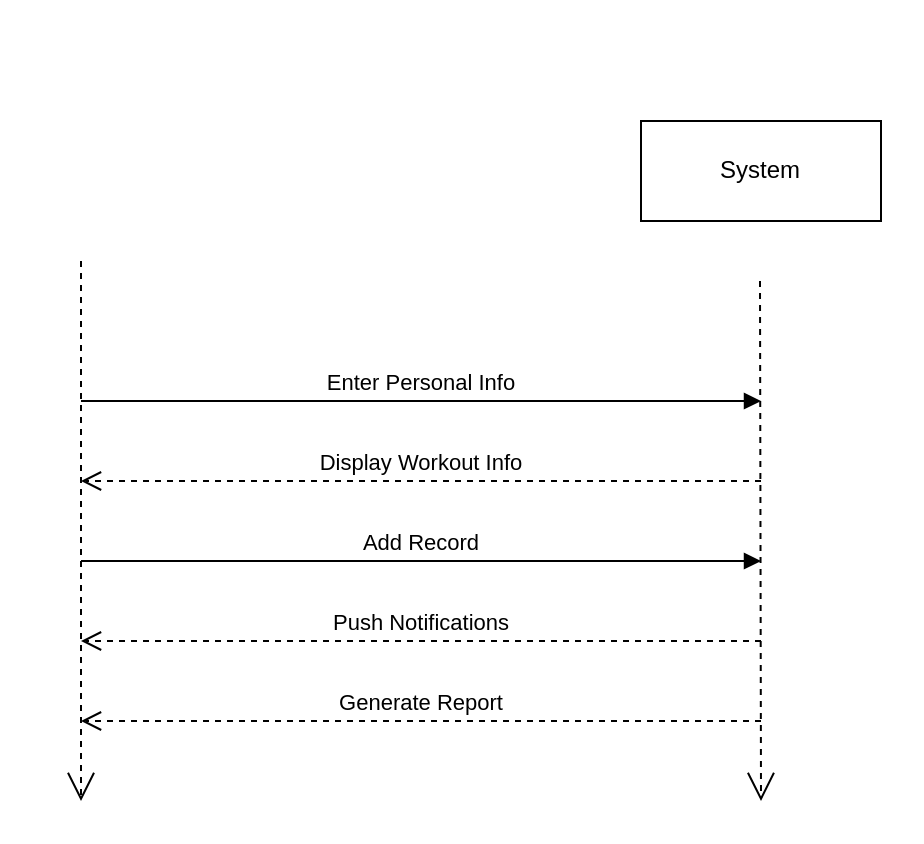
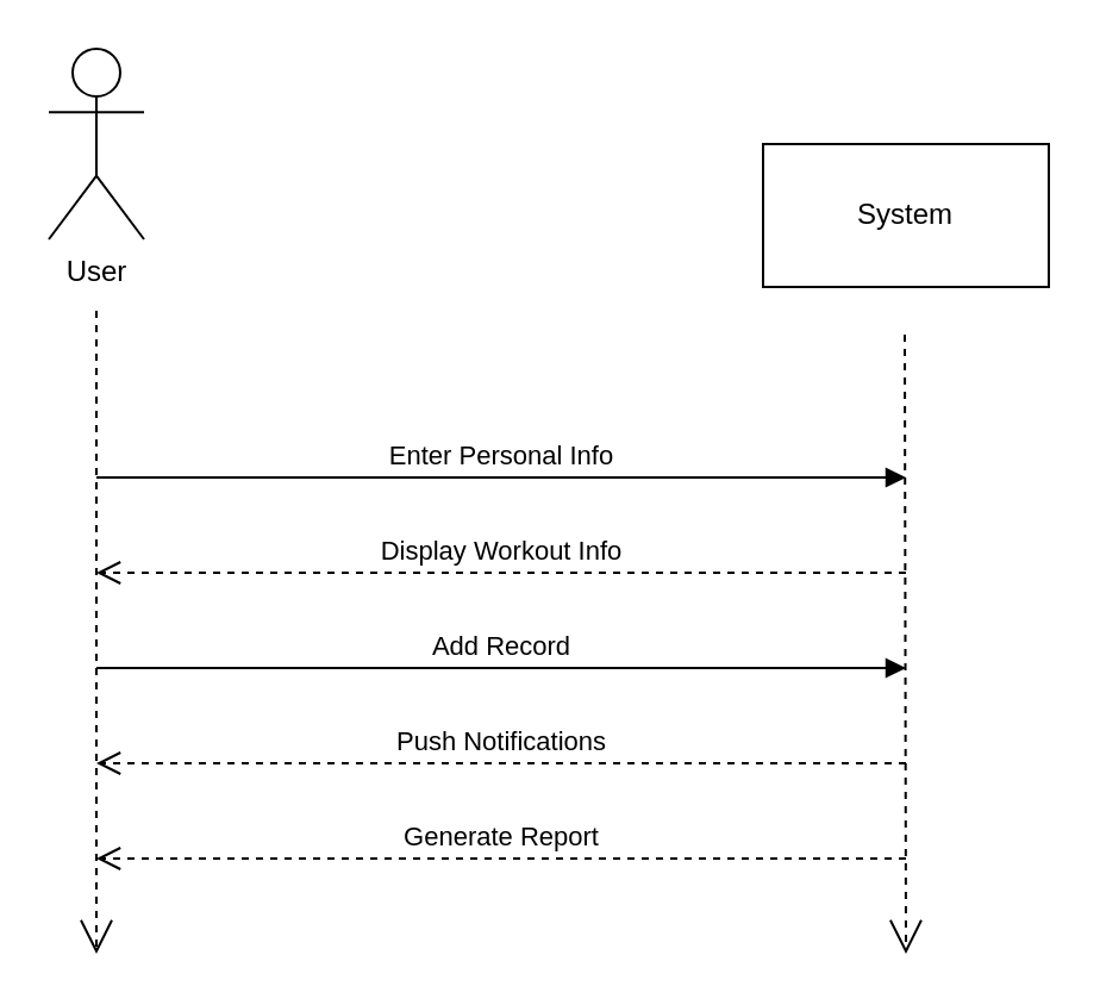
  <mxCell id="0" />
  <mxCell id="1" parent="0" />
- <mxCell id="3" value="System" style="rounded=0;whiteSpace=wrap;html=1;" vertex="1" parent="1"><mxGeometry x="320" y="60" width="120" height="50" as="geometry" /></mxCell>
+ <mxCell id="2" value="User" style="shape=umlActor;verticalLabelPosition=bottom;verticalAlign=top;html=1;outlineConnect=0;" vertex="1" parent="1"><mxGeometry x="20" y="20" width="40" height="80" as="geometry" /></mxCell>
+ <mxCell id="3" value="System" style="rounded=0;whiteSpace=wrap;html=1;" vertex="1" parent="1"><mxGeometry x="320" y="60" width="120" height="60" as="geometry" /></mxCell>
  <mxCell id="4" value="" style="endArrow=open;endSize=12;dashed=1;html=1;rounded=0;" edge="1" parent="1"><mxGeometry width="160" relative="1" as="geometry"><mxPoint x="40" y="130" as="sourcePoint" /><mxPoint x="40" y="400" as="targetPoint" /><mxPoint as="offset" /></mxGeometry></mxCell>
  <mxCell id="5" value="" style="endArrow=open;endSize=12;dashed=1;html=1;rounded=0;" edge="1" parent="1"><mxGeometry width="160" relative="1" as="geometry"><mxPoint x="379.5" y="140" as="sourcePoint" /><mxPoint x="380" y="400" as="targetPoint" /><mxPoint as="offset" /></mxGeometry></mxCell>
  <mxCell id="6" value="Enter Personal Info" style="html=1;verticalAlign=bottom;endArrow=block;rounded=0;" edge="1" parent="1"><mxGeometry width="80" relative="1" as="geometry"><mxPoint x="40" y="200" as="sourcePoint" /><mxPoint x="380" y="200" as="targetPoint" /></mxGeometry></mxCell>
  <mxCell id="7" value="Display Workout Info" style="html=1;verticalAlign=bottom;endArrow=open;dashed=1;endSize=8;rounded=0;" edge="1" parent="1"><mxGeometry relative="1" as="geometry"><mxPoint x="380" y="240" as="sourcePoint" /><mxPoint x="40" y="240" as="targetPoint" /></mxGeometry></mxCell>
  <mxCell id="8" value="Add Record" style="html=1;verticalAlign=bottom;endArrow=block;rounded=0;" edge="1" parent="1"><mxGeometry width="80" relative="1" as="geometry"><mxPoint x="40" y="280" as="sourcePoint" /><mxPoint x="380" y="280" as="targetPoint" /></mxGeometry></mxCell>
  <mxCell id="9" value="Push Notifications" style="html=1;verticalAlign=bottom;endArrow=open;dashed=1;endSize=8;rounded=0;" edge="1" parent="1"><mxGeometry relative="1" as="geometry"><mxPoint x="380" y="320" as="sourcePoint" /><mxPoint x="40" y="320" as="targetPoint" /></mxGeometry></mxCell>
  <mxCell id="10" value="Generate Report" style="html=1;verticalAlign=bottom;endArrow=open;dashed=1;endSize=8;rounded=0;" edge="1" parent="1"><mxGeometry relative="1" as="geometry"><mxPoint x="380" y="360" as="sourcePoint" /><mxPoint x="40" y="360" as="targetPoint" /></mxGeometry></mxCell>
